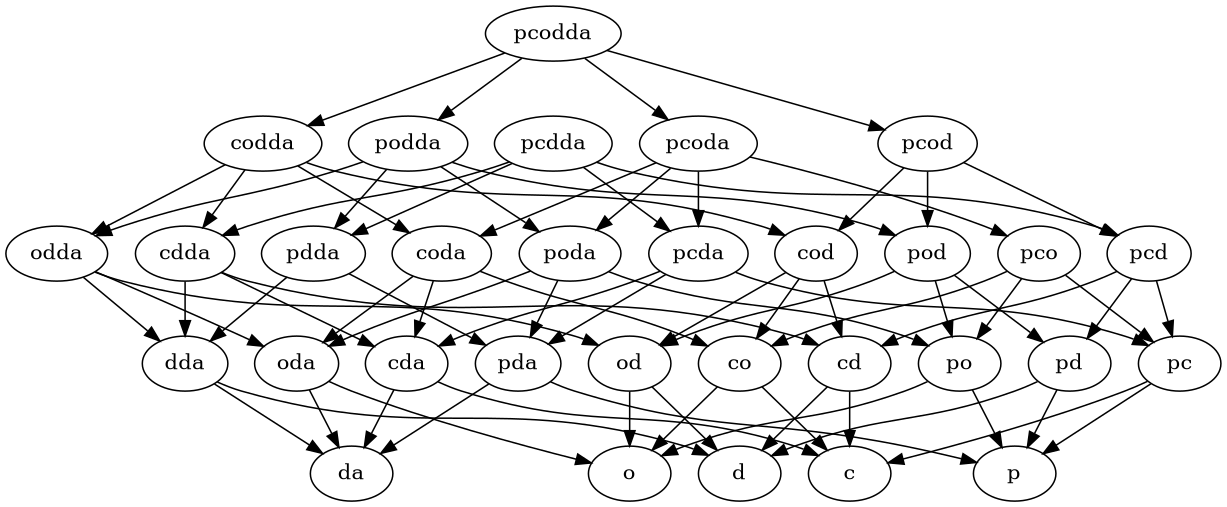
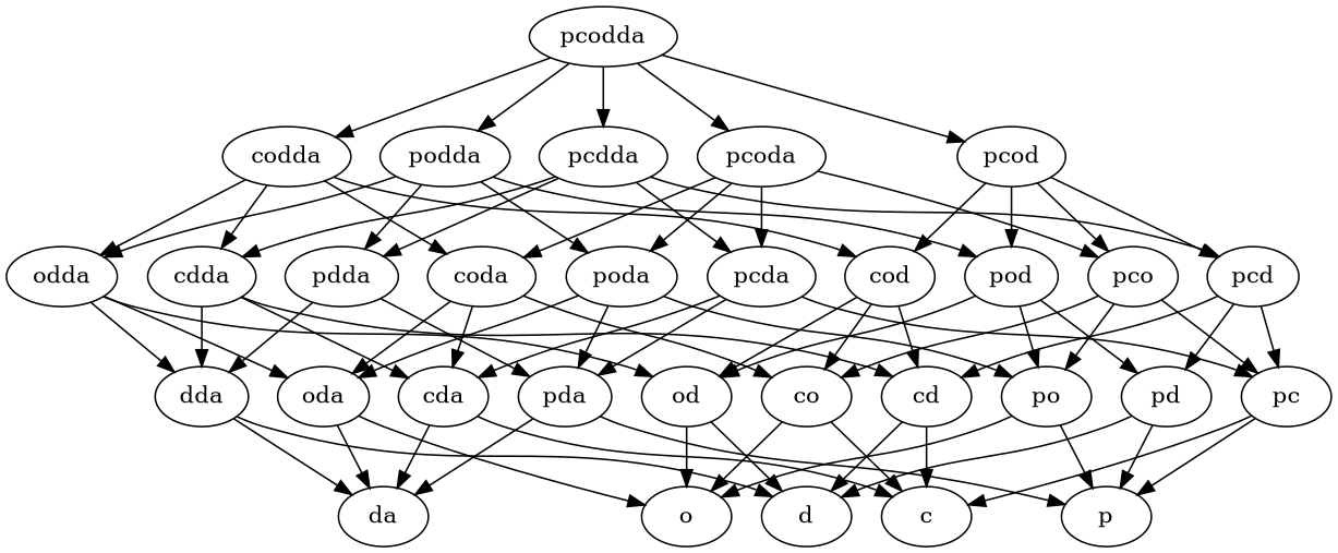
  digraph {
    pcodda
    codda
    podda
    pcdda
    pcoda
    pcod
    odda
    cdda
    coda
    cod
    pdda
    poda
    pod
    pcda
    pcd
    pco
    dda
    oda
    od
    cda
    cd
    co
    pda
    po
    pd
    pc
    da
    d
    o
    c
    p
    pcodda -> codda
    pcodda -> podda
+   pcodda -> pcdda
    pcodda -> pcoda
    pcodda -> pcod
    codda -> odda
    codda -> cdda
    codda -> coda
    codda -> cod
    podda -> odda
    podda -> pdda
    podda -> poda
    podda -> pod
    pcdda -> cdda
    pcdda -> pdda
    pcdda -> pcda
    pcdda -> pcd
    pcoda -> coda
    pcoda -> poda
    pcoda -> pcda
    pcoda -> pco
    pcod -> cod
    pcod -> pod
    pcod -> pcd
+   pcod -> pco
    odda -> dda
    odda -> oda
    odda -> od
    cdda -> dda
    cdda -> cda
    cdda -> cd
    coda -> oda
    coda -> cda
    coda -> co
    cod -> od
    cod -> cd
    cod -> co
    pdda -> dda
    pdda -> pda
    poda -> oda
    poda -> pda
    poda -> po
    pod -> od
    pod -> po
    pod -> pd
    pcda -> cda
    pcda -> pda
    pcda -> pc
    pcd -> cd
    pcd -> pd
    pcd -> pc
    pco -> co
    pco -> po
    pco -> pc
    dda -> da
    dda -> d
    oda -> da
    oda -> o
    od -> d
    od -> o
    cda -> da
    cda -> c
    cd -> d
    cd -> c
    co -> o
    co -> c
    pda -> da
    pda -> p
    po -> o
    po -> p
    pd -> d
    pd -> p
    pc -> c
    pc -> p
  }
